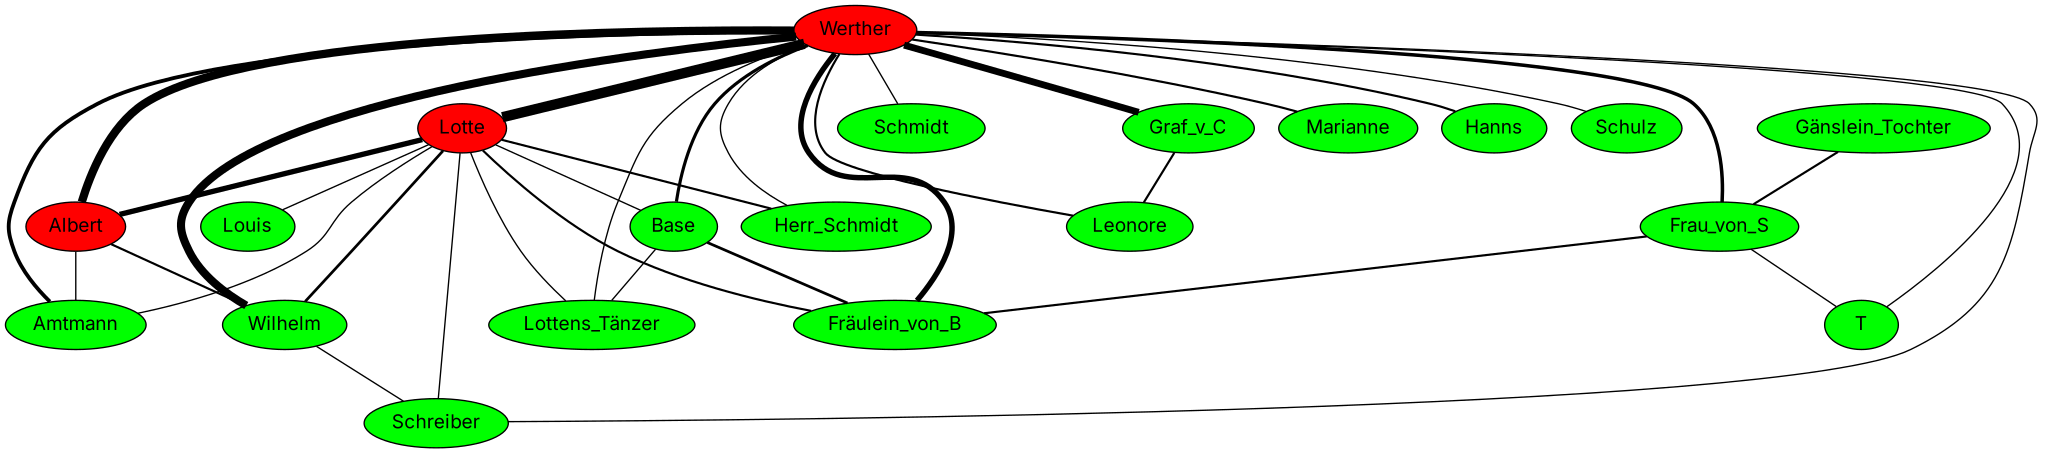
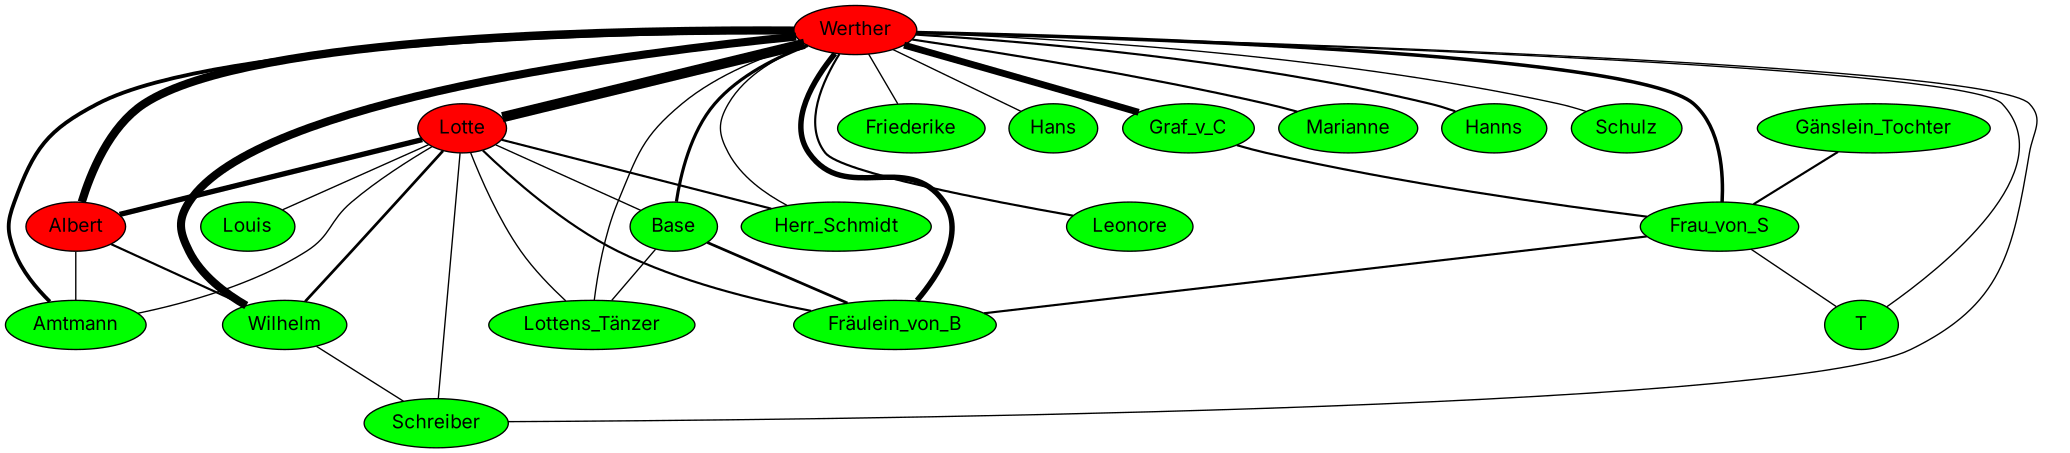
  graph {
    fontname=Inter
    node [fillcolor=green fontname=Inter shape=ellipse style=filled]
    edge [fontname=Inter penwidth=1.0]
    Werther [fillcolor=red]
    Lotte [fillcolor=red]
    Albert [fillcolor=red]
    Wilhelm
-   Friederike [label=Schmidt]
+   Friederike
    Schreiber
+   Hans
    Marianne
    Graf_v_C
    Hanns
    Amtmann
    Base
    "Lottens_Tänzer"
    Frau_von_S
    T
    "Fräulein_von_B"
    Herr_Schmidt
    Leonore
    Schulz
    Louis
    "Gänslein_Tochter"
    Werther -- Lotte [penwidth=7.554588851677638]
    Werther -- Albert [penwidth=6.044394119358453]
    Werther -- Wilhelm [penwidth=5.930737337562887]
    Werther -- Friederike
    Werther -- Schreiber
+   Werther -- Hans
    Werther -- Marianne [penwidth=1.584962500721156]
    Werther -- Graf_v_C [penwidth=5.0]
    Werther -- Hanns [penwidth=1.584962500721156]
    Werther -- Amtmann [penwidth=2.807354922057604]
    Werther -- Base [penwidth=2.321928094887362]
    Werther -- "Lottens_Tänzer"
    Werther -- Frau_von_S [penwidth=2.584962500721156]
    Werther -- T
    Werther -- "Fräulein_von_B" [penwidth=4.0]
    Werther -- Herr_Schmidt
    Werther -- Leonore [penwidth=1.584962500721156]
    Werther -- Schulz
    Lotte -- Albert [penwidth=3.9068905956085187]
    Lotte -- Wilhelm [penwidth=2.0]
    Lotte -- Schreiber
    Lotte -- Amtmann
    Lotte -- Base
    Lotte -- "Lottens_Tänzer"
    Lotte -- "Fräulein_von_B" [penwidth=1.584962500721156]
    Lotte -- Herr_Schmidt [penwidth=1.584962500721156]
    Lotte -- Louis
    Albert -- Wilhelm [penwidth=1.584962500721156]
    Albert -- Amtmann
    Wilhelm -- Schreiber
-   Graf_v_C -- Leonore [penwidth=1.584962500721156]
+   Graf_v_C -- Frau_von_S [penwidth=1.584962500721156]
    Base -- "Lottens_Tänzer"
    Base -- "Fräulein_von_B" [penwidth=2.0]
    Frau_von_S -- T
    Frau_von_S -- "Fräulein_von_B" [penwidth=1.584962500721156]
    "Gänslein_Tochter" -- Frau_von_S [penwidth=1.584962500721156]
  }
